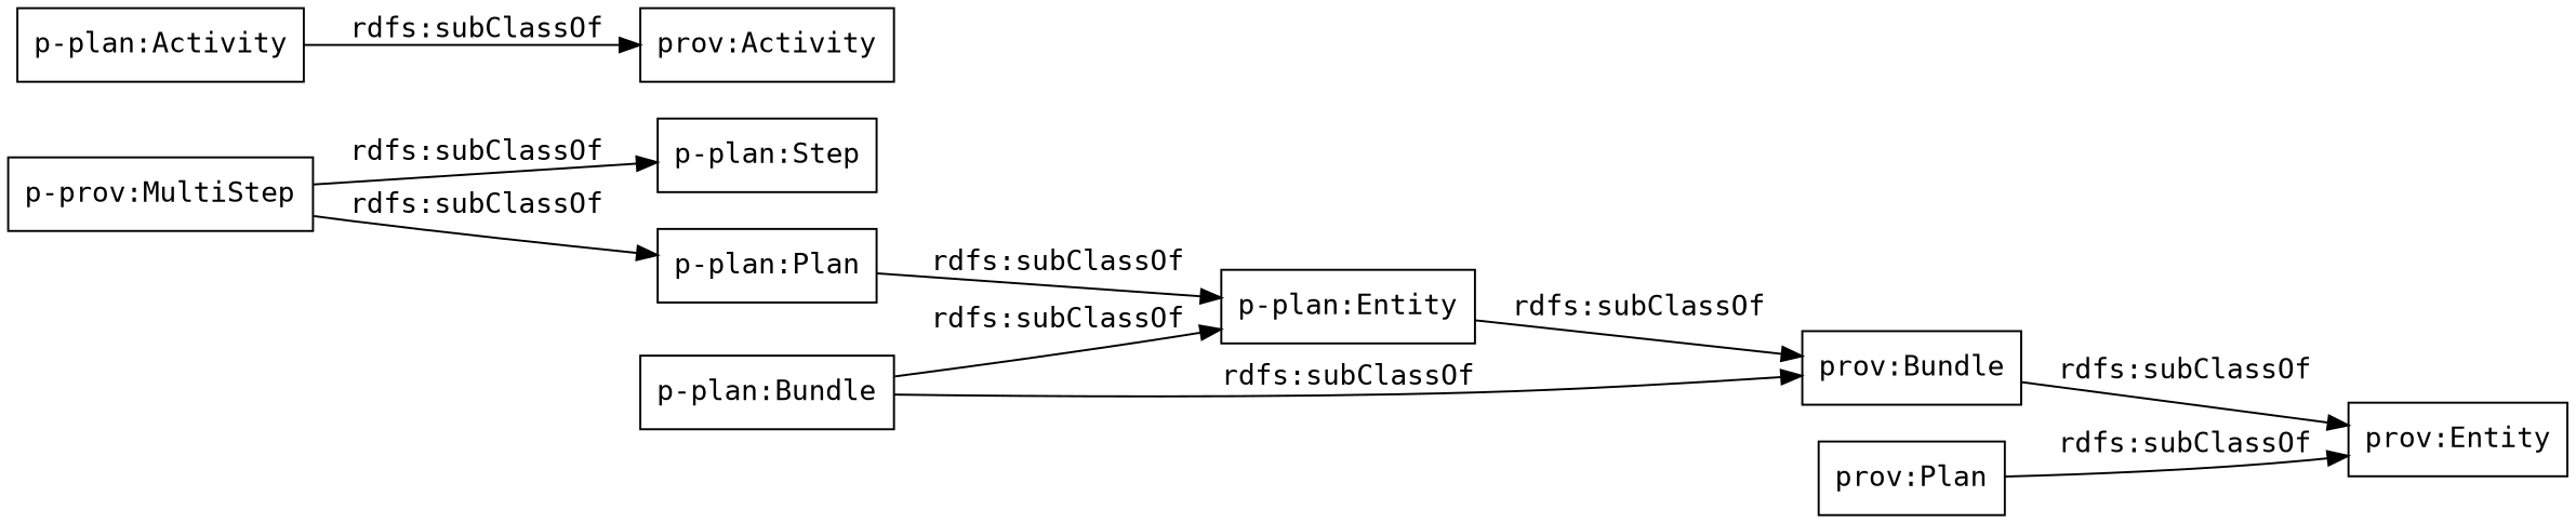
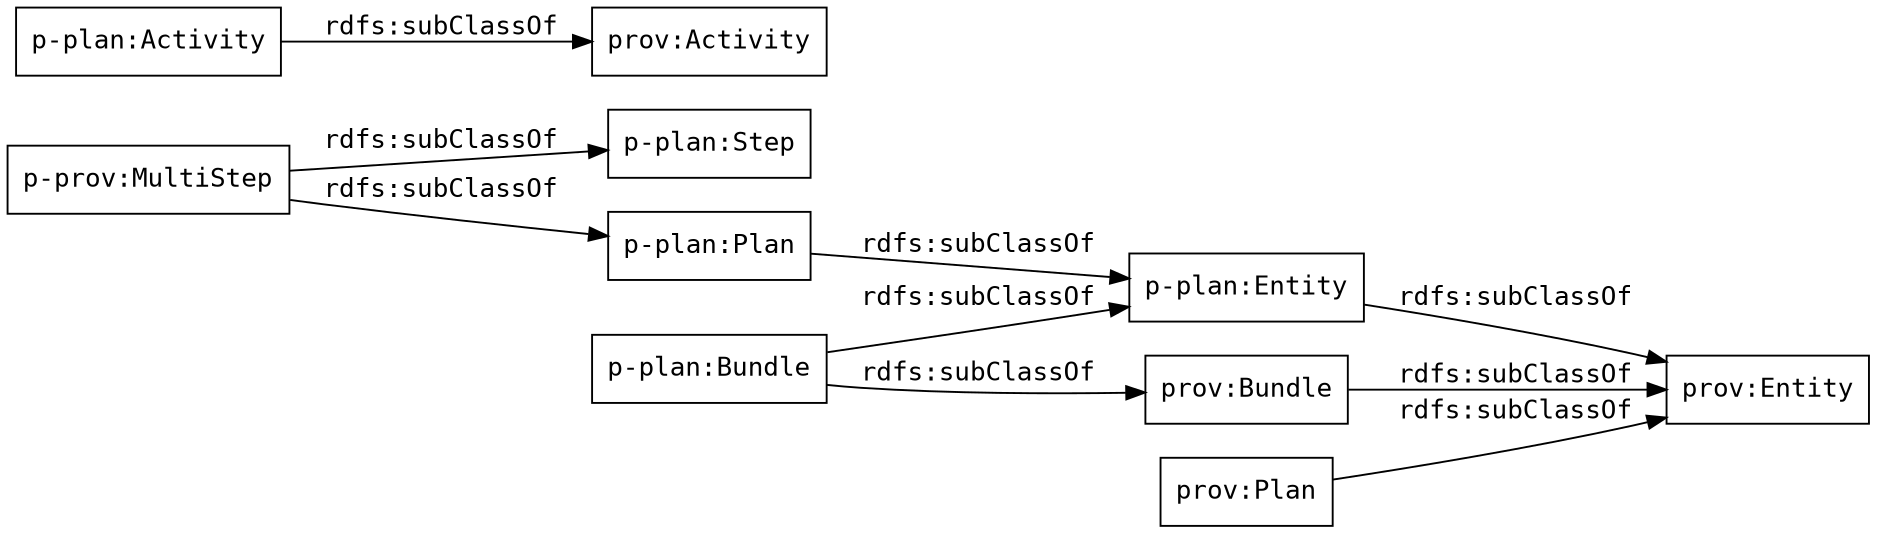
  digraph {
    fontname="DejaVu Sans Mono"
    rankdir=LR
    node [color=black fontname="DejaVu Sans Mono" shape=rectangle]
    edge [fontname="DejaVu Sans Mono"]
    n1 [label="p-prov:MultiStep"]
    "p-plan:Step"
    "p-plan:Plan"
    "p-plan:Entity"
    "p-plan:Activity"
    "prov:Activity"
    "prov:Entity"
    "p-plan:Bundle"
    "prov:Bundle"
    "prov:Plan"
    n1 -> "p-plan:Step" [label="rdfs:subClassOf"]
    n1 -> "p-plan:Plan" [label="rdfs:subClassOf"]
    "p-plan:Plan" -> "p-plan:Entity" [label="rdfs:subClassOf"]
-   "p-plan:Entity" -> "prov:Bundle" [label="rdfs:subClassOf"]
+   "p-plan:Entity" -> "prov:Entity" [label="rdfs:subClassOf"]
    "p-plan:Activity" -> "prov:Activity" [label="rdfs:subClassOf"]
    "p-plan:Bundle" -> "p-plan:Entity" [label="rdfs:subClassOf"]
    "p-plan:Bundle" -> "prov:Bundle" [label="rdfs:subClassOf"]
    "prov:Bundle" -> "prov:Entity" [label="rdfs:subClassOf"]
    "prov:Plan" -> "prov:Entity" [label="rdfs:subClassOf"]
  }
